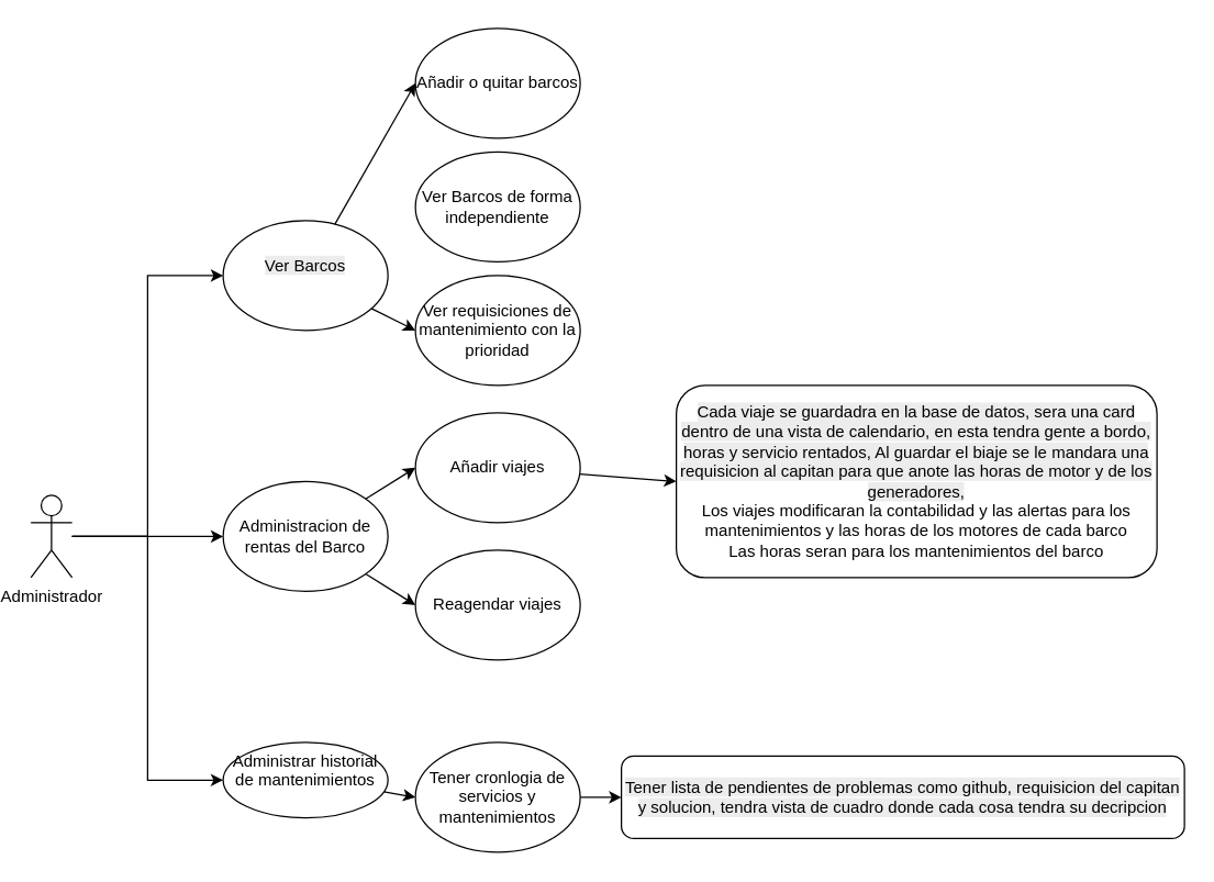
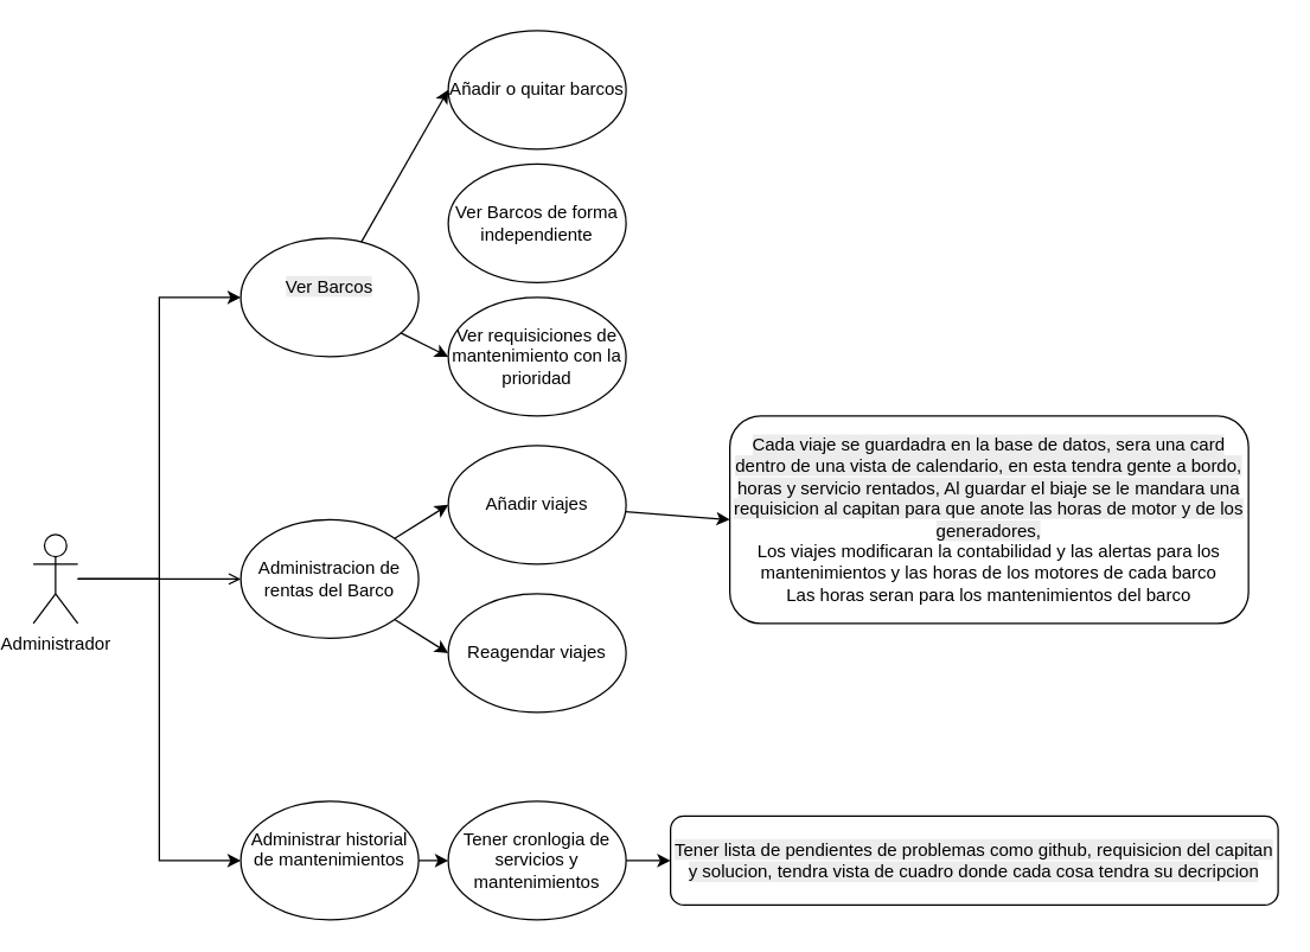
  <mxCell id="0" />
  <mxCell id="1" parent="0" />
  <mxCell id="2" style="edgeStyle=orthogonalEdgeStyle;rounded=0;orthogonalLoop=1;jettySize=auto;html=1;entryX=0;entryY=0.5;entryDx=0;entryDy=0;" edge="1" parent="1" source="5" target="12"><mxGeometry relative="1" as="geometry" /></mxCell>
- <mxCell id="3" style="edgeStyle=orthogonalEdgeStyle;rounded=0;orthogonalLoop=1;jettySize=auto;html=1;entryX=0;entryY=0.5;entryDx=0;entryDy=0;" edge="1" parent="1" source="5" target="9"><mxGeometry relative="1" as="geometry" /></mxCell>
+ <mxCell id="3" style="edgeStyle=orthogonalEdgeStyle;rounded=0;orthogonalLoop=1;jettySize=auto;html=1;entryX=0;entryY=0.5;entryDx=0;entryDy=0;endArrow=open;" edge="1" parent="1" source="5" target="9"><mxGeometry relative="1" as="geometry" /></mxCell>
  <mxCell id="4" style="edgeStyle=orthogonalEdgeStyle;rounded=0;orthogonalLoop=1;jettySize=auto;html=1;entryX=0;entryY=0.5;entryDx=0;entryDy=0;" edge="1" parent="1" source="5" target="20"><mxGeometry relative="1" as="geometry" /></mxCell>
  <mxCell id="5" value="Administrador" style="shape=umlActor;verticalLabelPosition=bottom;verticalAlign=top;html=1;outlineConnect=0;" vertex="1" parent="1"><mxGeometry x="20" y="360" width="30" height="60" as="geometry" /></mxCell>
  <mxCell id="6" value="Reagendar viajes" style="ellipse;whiteSpace=wrap;html=1;" vertex="1" parent="1"><mxGeometry x="300" y="400" width="120" height="80" as="geometry" /></mxCell>
  <mxCell id="7" style="edgeStyle=none;rounded=0;orthogonalLoop=1;jettySize=auto;html=1;entryX=0;entryY=0.5;entryDx=0;entryDy=0;" edge="1" parent="1" source="9" target="17"><mxGeometry relative="1" as="geometry" /></mxCell>
  <mxCell id="8" style="edgeStyle=none;rounded=0;orthogonalLoop=1;jettySize=auto;html=1;entryX=0;entryY=0.5;entryDx=0;entryDy=0;" edge="1" parent="1" source="9" target="6"><mxGeometry relative="1" as="geometry" /></mxCell>
  <mxCell id="9" value="Administracion de rentas del Barco" style="ellipse;whiteSpace=wrap;html=1;" vertex="1" parent="1"><mxGeometry x="160" y="350" width="120" height="80" as="geometry" /></mxCell>
  <mxCell id="10" style="edgeStyle=none;rounded=0;orthogonalLoop=1;jettySize=auto;html=1;entryX=0;entryY=0.5;entryDx=0;entryDy=0;" edge="1" parent="1" source="12" target="15"><mxGeometry relative="1" as="geometry" /></mxCell>
  <mxCell id="11" style="edgeStyle=none;rounded=0;orthogonalLoop=1;jettySize=auto;html=1;entryX=0;entryY=0.5;entryDx=0;entryDy=0;" edge="1" parent="1" source="12" target="14"><mxGeometry relative="1" as="geometry" /></mxCell>
  <mxCell id="12" value="&#10;&lt;span style=&quot;color: rgb(0, 0, 0); font-family: Helvetica; font-size: 12px; font-style: normal; font-variant-ligatures: normal; font-variant-caps: normal; font-weight: 400; letter-spacing: normal; orphans: 2; text-align: center; text-indent: 0px; text-transform: none; widows: 2; word-spacing: 0px; -webkit-text-stroke-width: 0px; white-space: normal; background-color: rgb(236, 236, 236); text-decoration-thickness: initial; text-decoration-style: initial; text-decoration-color: initial; display: inline !important; float: none;&quot;&gt;Ver Barcos&lt;/span&gt;&#10;&#10;" style="ellipse;whiteSpace=wrap;html=1;" vertex="1" parent="1"><mxGeometry x="160" y="160" width="120" height="80" as="geometry" /></mxCell>
  <mxCell id="13" value="Ver Barcos de forma independiente" style="ellipse;whiteSpace=wrap;html=1;" vertex="1" parent="1"><mxGeometry x="300" y="110" width="120" height="80" as="geometry" /></mxCell>
  <mxCell id="14" value="Ver requisiciones de mantenimiento con la prioridad" style="ellipse;whiteSpace=wrap;html=1;" vertex="1" parent="1"><mxGeometry x="300" y="200" width="120" height="80" as="geometry" /></mxCell>
  <mxCell id="15" value="Añadir o quitar barcos" style="ellipse;whiteSpace=wrap;html=1;" vertex="1" parent="1"><mxGeometry x="300" y="20" width="120" height="80" as="geometry" /></mxCell>
  <mxCell id="16" style="edgeStyle=none;rounded=0;orthogonalLoop=1;jettySize=auto;html=1;entryX=0;entryY=0.5;entryDx=0;entryDy=0;" edge="1" parent="1" source="17" target="18"><mxGeometry relative="1" as="geometry" /></mxCell>
  <mxCell id="17" value="Añadir viajes" style="ellipse;whiteSpace=wrap;html=1;" vertex="1" parent="1"><mxGeometry x="300" y="300" width="120" height="80" as="geometry" /></mxCell>
  <mxCell id="18" value="&lt;br&gt;&lt;span style=&quot;color: rgb(0, 0, 0); font-family: Helvetica; font-size: 12px; font-style: normal; font-variant-ligatures: normal; font-variant-caps: normal; font-weight: 400; letter-spacing: normal; orphans: 2; text-align: center; text-indent: 0px; text-transform: none; widows: 2; word-spacing: 0px; -webkit-text-stroke-width: 0px; white-space: normal; background-color: rgb(236, 236, 236); text-decoration-thickness: initial; text-decoration-style: initial; text-decoration-color: initial; float: none; display: inline !important;&quot;&gt;Cada viaje se guardadra en la base de datos, sera una card dentro de una vista de calendario, en esta tendra gente a bordo, horas y servicio rentados, Al guardar el biaje se le mandara una requisicion al capitan para que anote las horas de motor y de los generadores,&lt;/span&gt;&lt;div&gt;Los viajes modificaran la contabilidad y las alertas para los mantenimientos y las horas de los motores de cada barco&lt;/div&gt;&lt;div&gt;Las horas seran para los mantenimientos del barco&lt;br&gt;&lt;div&gt;&lt;br&gt;&lt;/div&gt;&lt;/div&gt;" style="rounded=1;whiteSpace=wrap;html=1;" vertex="1" parent="1"><mxGeometry x="490" y="280" width="350" height="140" as="geometry" /></mxCell>
  <mxCell id="19" style="edgeStyle=none;rounded=0;orthogonalLoop=1;jettySize=auto;html=1;entryX=0;entryY=0.5;entryDx=0;entryDy=0;" edge="1" parent="1" source="20" target="22"><mxGeometry relative="1" as="geometry" /></mxCell>
- <mxCell id="20" value="Administrar historial de mantenimientos&lt;div&gt;&lt;br&gt;&lt;/div&gt;" style="ellipse;whiteSpace=wrap;html=1;" vertex="1" parent="1"><mxGeometry x="160" y="540" width="120" height="55" as="geometry" /></mxCell>
+ <mxCell id="20" value="Administrar historial de mantenimientos&lt;div&gt;&lt;br&gt;&lt;/div&gt;" style="ellipse;whiteSpace=wrap;html=1;" vertex="1" parent="1"><mxGeometry x="160" y="540" width="120" height="80" as="geometry" /></mxCell>
  <mxCell id="21" style="edgeStyle=none;rounded=0;orthogonalLoop=1;jettySize=auto;html=1;entryX=0;entryY=0.5;entryDx=0;entryDy=0;" edge="1" parent="1" source="22" target="23"><mxGeometry relative="1" as="geometry" /></mxCell>
  <mxCell id="22" value="Tener cronlogia de servicios y mantenimientos" style="ellipse;whiteSpace=wrap;html=1;" vertex="1" parent="1"><mxGeometry x="300" y="540" width="120" height="80" as="geometry" /></mxCell>
  <mxCell id="23" value="&lt;br&gt;&lt;span style=&quot;color: rgb(0, 0, 0); font-family: Helvetica; font-size: 12px; font-style: normal; font-variant-ligatures: normal; font-variant-caps: normal; font-weight: 400; letter-spacing: normal; orphans: 2; text-align: center; text-indent: 0px; text-transform: none; widows: 2; word-spacing: 0px; -webkit-text-stroke-width: 0px; white-space: normal; background-color: rgb(236, 236, 236); text-decoration-thickness: initial; text-decoration-style: initial; text-decoration-color: initial; float: none; display: inline !important;&quot;&gt;Tener lista de pendientes de problemas como github, requisicion del capitan y solucion, tendra vista de cuadro donde cada cosa tendra su decripcion&lt;/span&gt;&lt;div&gt;&lt;br/&gt;&lt;/div&gt;" style="rounded=1;whiteSpace=wrap;html=1;" vertex="1" parent="1"><mxGeometry x="450" y="550" width="410" height="60" as="geometry" /></mxCell>
